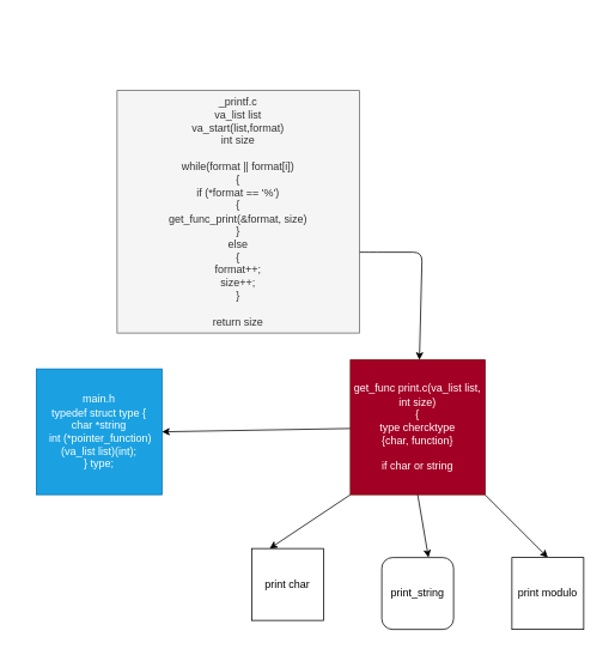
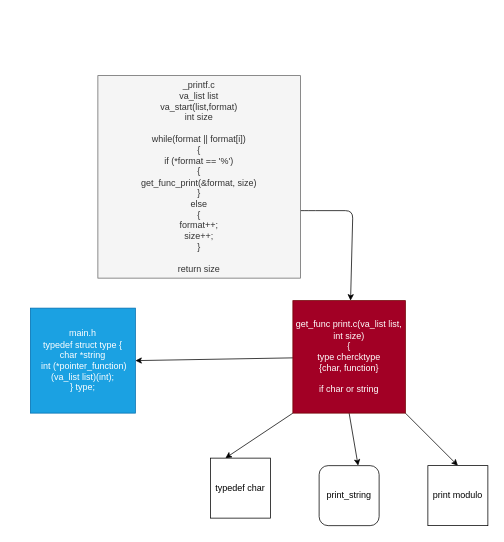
  <mxCell id="0" />
  <mxCell id="1" parent="0" />
  <mxCell id="2" style="edgeStyle=none;html=1;" edge="1" parent="1" target="9"><mxGeometry relative="1" as="geometry"><mxPoint x="410" y="390" as="targetPoint" /><Array as="points"><mxPoint x="410" y="280" /><mxPoint x="470" y="280" /></Array><mxPoint x="400" y="280" as="sourcePoint" /></mxGeometry></mxCell>
  <mxCell id="3" value="_printf.c&lt;br&gt;va_list list&lt;br&gt;va_start(list,format)&lt;br&gt;int size&lt;br&gt;&lt;br&gt;while(format || format[i])&lt;br&gt;{&lt;br&gt;if (*format == '%')&lt;br&gt;{&lt;br&gt;get_func_print(&amp;amp;format, size)&lt;br&gt;}&lt;br&gt;else&lt;br&gt;{&lt;br&gt;format++;&lt;br&gt;size++;&lt;br&gt;}&lt;br&gt;&lt;br&gt;return size" style="whiteSpace=wrap;html=1;aspect=fixed;fillColor=#f5f5f5;fontColor=#333333;strokeColor=#666666;" parent="1" vertex="1"><mxGeometry x="130" y="100" width="270" height="270" as="geometry" /></mxCell>
  <mxCell id="4" value="" style="whiteSpace=wrap;html=1;aspect=fixed;" parent="1" vertex="1"><mxGeometry height="10" as="geometry" x="20" y="20" /></mxCell>
  <mxCell id="5" style="edgeStyle=none;html=1;entryX=1;entryY=0.5;entryDx=0;entryDy=0;" edge="1" parent="1" source="9" target="10"><mxGeometry relative="1" as="geometry"><mxPoint x="230" y="475" as="targetPoint" /></mxGeometry></mxCell>
  <mxCell id="6" style="edgeStyle=none;html=1;exitX=0;exitY=1;exitDx=0;exitDy=0;entryX=0.25;entryY=0;entryDx=0;entryDy=0;" edge="1" parent="1" source="9" target="11"><mxGeometry relative="1" as="geometry" /></mxCell>
  <mxCell id="7" style="edgeStyle=none;html=1;exitX=0.5;exitY=1;exitDx=0;exitDy=0;entryX=0.65;entryY=0;entryDx=0;entryDy=0;entryPerimeter=0;" edge="1" parent="1" source="9" target="12"><mxGeometry relative="1" as="geometry" /></mxCell>
  <mxCell id="8" style="edgeStyle=none;html=1;exitX=1;exitY=1;exitDx=0;exitDy=0;entryX=0.5;entryY=0;entryDx=0;entryDy=0;" edge="1" parent="1" source="9" target="13"><mxGeometry relative="1" as="geometry" /></mxCell>
  <mxCell id="9" value="get_func print.c(va_list list, int size)&lt;br&gt;{&lt;br&gt;type chercktype&lt;br&gt;{char, function}&lt;br&gt;&lt;br&gt;if char or string" style="whiteSpace=wrap;html=1;aspect=fixed;fillColor=#a20025;fontColor=#ffffff;strokeColor=#6F0000;" vertex="1" parent="1"><mxGeometry x="390" y="400" width="150" height="150" as="geometry" /></mxCell>
  <mxCell id="10" value="main.h&lt;br&gt;typedef struct type {&lt;br&gt;char *string&lt;br&gt;&amp;nbsp;int (*pointer_function)(va_list list)(int);&lt;br&gt;} type;" style="whiteSpace=wrap;html=1;aspect=fixed;fillColor=#1ba1e2;fontColor=#ffffff;strokeColor=#006EAF;" vertex="1" parent="1"><mxGeometry x="40" y="410" width="140" height="140" as="geometry" /></mxCell>
- <mxCell id="11" value="print char" style="whiteSpace=wrap;html=1;aspect=fixed;" vertex="1" parent="1"><mxGeometry x="280" y="610" width="80" height="80" as="geometry" /></mxCell>
+ <mxCell id="11" value="typedef char" style="whiteSpace=wrap;html=1;aspect=fixed;" vertex="1" parent="1"><mxGeometry x="280" y="610" width="80" height="80" as="geometry" /></mxCell>
  <mxCell id="12" value="print_string" style="whiteSpace=wrap;html=1;aspect=fixed;rounded=1;" vertex="1" parent="1"><mxGeometry x="425" y="620" width="80" height="80" as="geometry" /></mxCell>
  <mxCell id="13" value="print modulo" style="whiteSpace=wrap;html=1;aspect=fixed;" vertex="1" parent="1"><mxGeometry x="570" y="620" width="80" height="80" as="geometry" /></mxCell>
